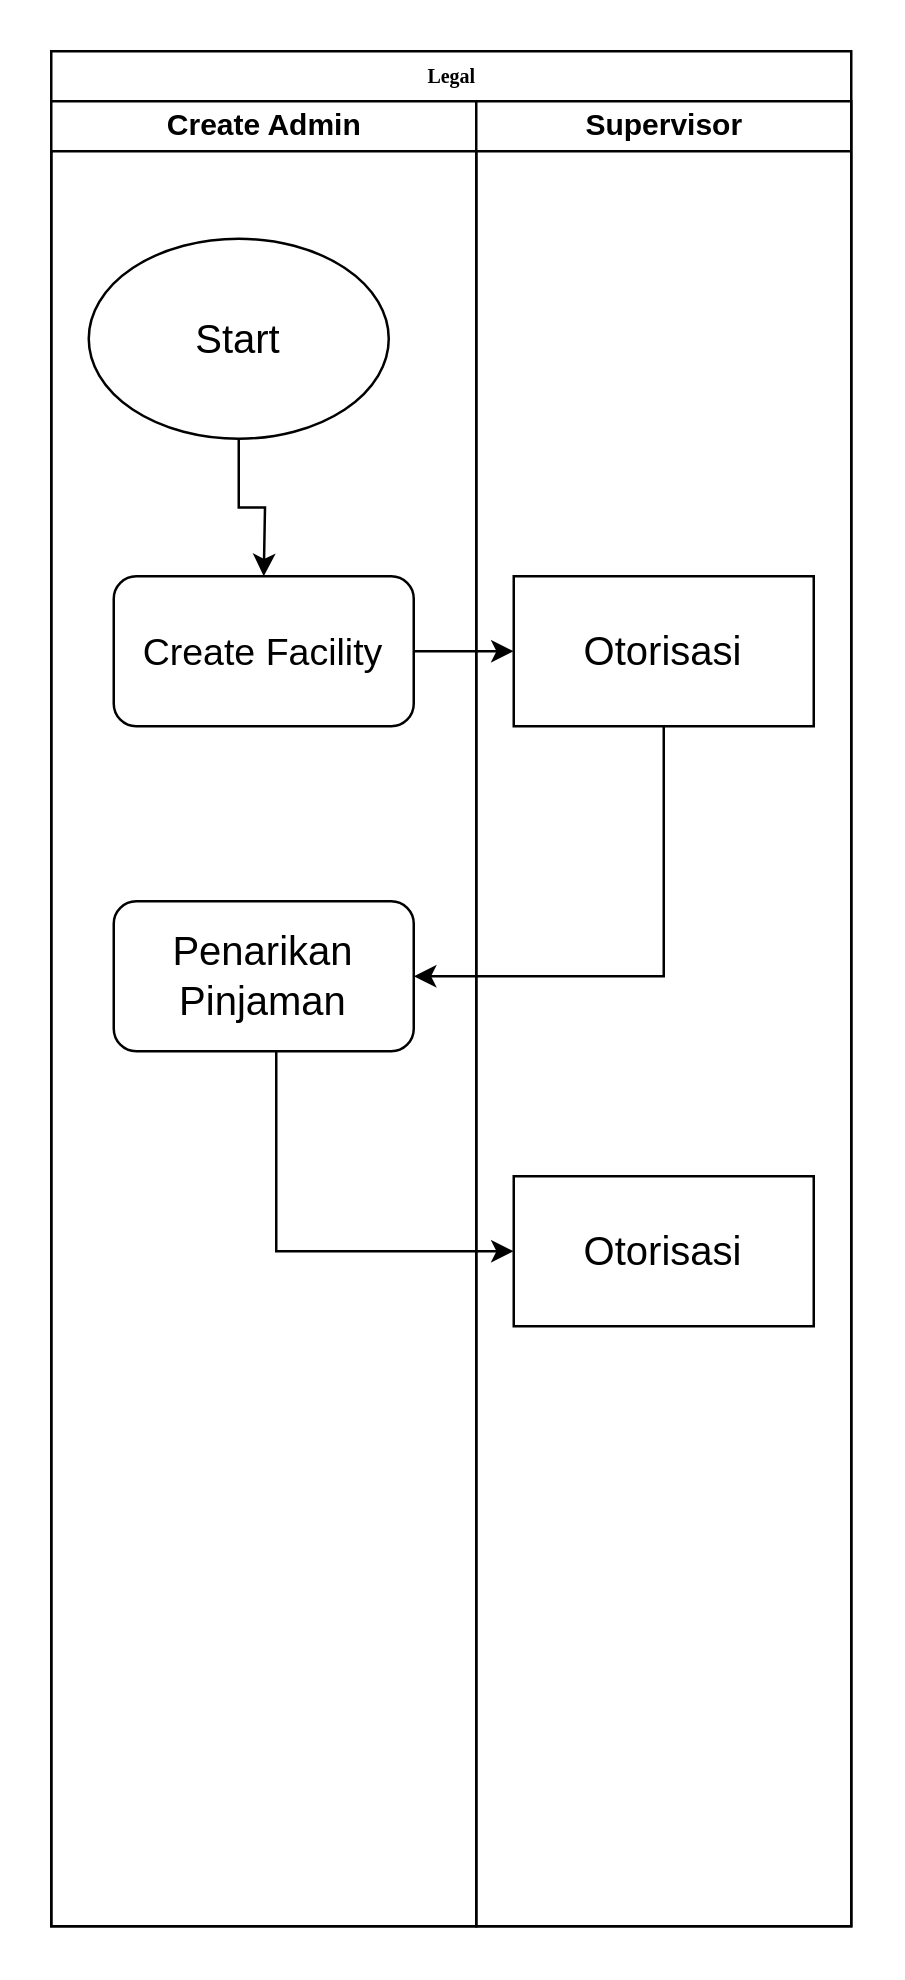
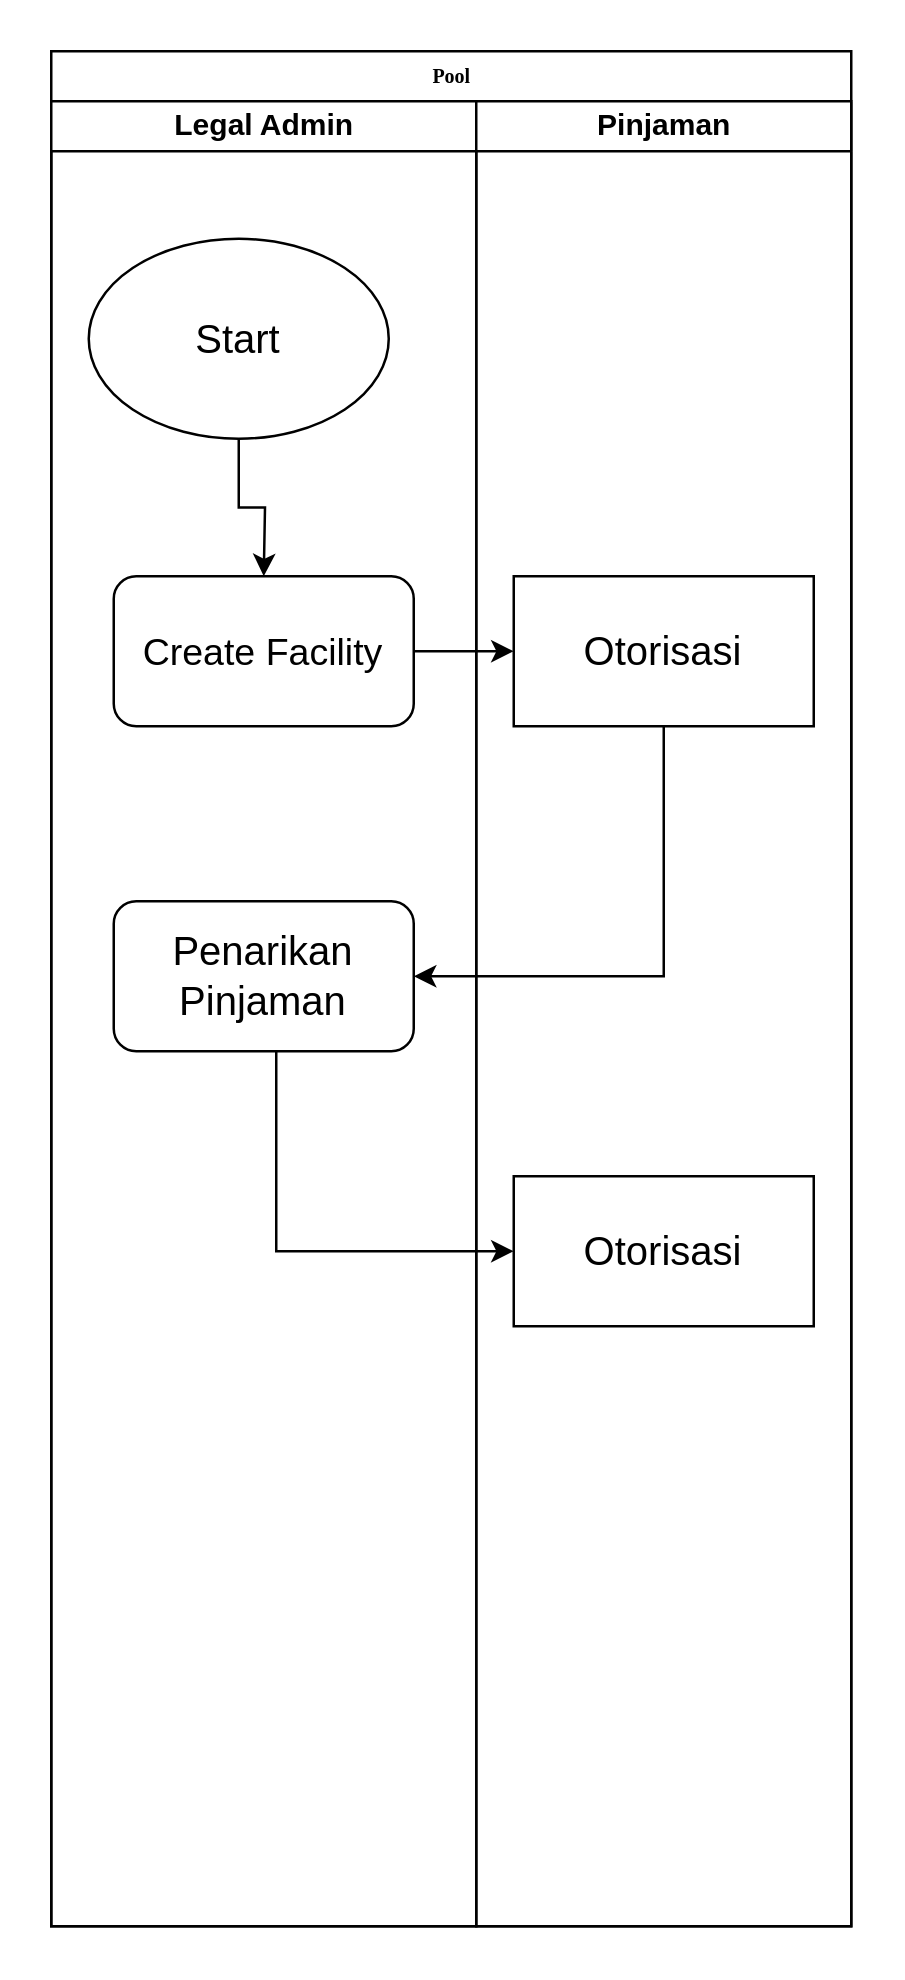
  <mxCell id="0" />
  <mxCell id="1" parent="0" />
- <mxCell id="2" value="Legal" style="swimlane;html=1;childLayout=stackLayout;startSize=20;rounded=0;shadow=0;labelBackgroundColor=none;strokeWidth=1;fontFamily=Verdana;fontSize=8;align=center;" parent="1" vertex="1"><mxGeometry x="20" y="20" width="320" height="750" as="geometry" /></mxCell>
- <mxCell id="3" value="Create Admin" style="swimlane;html=1;startSize=20;" parent="2" vertex="1"><mxGeometry y="20" width="170" height="730" as="geometry" /></mxCell>
+ <mxCell id="2" value="Pool" style="swimlane;html=1;childLayout=stackLayout;startSize=20;rounded=0;shadow=0;labelBackgroundColor=none;strokeWidth=1;fontFamily=Verdana;fontSize=8;align=center;" parent="1" vertex="1"><mxGeometry x="20" y="20" width="320" height="750" as="geometry" /></mxCell>
+ <mxCell id="3" value="Legal Admin" style="swimlane;html=1;startSize=20;" parent="2" vertex="1"><mxGeometry y="20" width="170" height="730" as="geometry" /></mxCell>
  <mxCell id="4" style="edgeStyle=orthogonalEdgeStyle;rounded=0;orthogonalLoop=1;jettySize=auto;html=1;entryX=0.5;entryY=0;entryDx=0;entryDy=0;" edge="1" parent="3" source="5"><mxGeometry relative="1" as="geometry"><mxPoint x="85" y="190" as="targetPoint" /></mxGeometry></mxCell>
  <mxCell id="5" value="&lt;font style=&quot;font-size: 16px&quot;&gt;Start&lt;/font&gt;" style="ellipse;whiteSpace=wrap;html=1;" vertex="1" parent="3"><mxGeometry x="15" y="55" width="120" height="80" as="geometry" /></mxCell>
  <mxCell id="6" value="&lt;font style=&quot;font-size: 15px&quot;&gt;Create Facility&lt;/font&gt;" style="whiteSpace=wrap;html=1;rounded=1;" vertex="1" parent="3"><mxGeometry x="25" y="190" width="120" height="60" as="geometry" /></mxCell>
  <mxCell id="7" value="&lt;font style=&quot;font-size: 16px&quot;&gt;Penarikan Pinjaman&lt;/font&gt;" style="whiteSpace=wrap;html=1;rounded=1;" vertex="1" parent="3"><mxGeometry x="25" y="320" width="120" height="60" as="geometry" /></mxCell>
  <mxCell id="8" style="edgeStyle=orthogonalEdgeStyle;rounded=0;orthogonalLoop=1;jettySize=auto;html=1;exitX=0.5;exitY=1;exitDx=0;exitDy=0;" edge="1" parent="3" target="12"><mxGeometry relative="1" as="geometry"><mxPoint x="220" y="480" as="targetPoint" /><mxPoint x="90" y="380" as="sourcePoint" /><Array as="points"><mxPoint x="90" y="460" /></Array></mxGeometry></mxCell>
- <mxCell id="9" value="Supervisor" style="swimlane;html=1;startSize=20;" parent="2" vertex="1"><mxGeometry x="170" y="20" width="150" height="730" as="geometry" /></mxCell>
+ <mxCell id="9" value="Pinjaman" style="swimlane;html=1;startSize=20;" parent="2" vertex="1"><mxGeometry x="170" y="20" width="150" height="730" as="geometry" /></mxCell>
  <mxCell id="10" value="&lt;font style=&quot;font-size: 16px&quot;&gt;Otorisasi&lt;/font&gt;" style="rounded=0;whiteSpace=wrap;html=1;" vertex="1" parent="9"><mxGeometry x="15" y="190" width="120" height="60" as="geometry" /></mxCell>
  <mxCell id="11" style="edgeStyle=orthogonalEdgeStyle;rounded=0;orthogonalLoop=1;jettySize=auto;html=1;exitX=0.5;exitY=1;exitDx=0;exitDy=0;" edge="1" parent="9" source="10"><mxGeometry relative="1" as="geometry"><mxPoint x="-25" y="350" as="targetPoint" /><mxPoint x="70" y="270" as="sourcePoint" /><Array as="points"><mxPoint x="75" y="350" /></Array></mxGeometry></mxCell>
  <mxCell id="12" value="&lt;font style=&quot;font-size: 16px&quot;&gt;Otorisasi&lt;/font&gt;" style="rounded=0;whiteSpace=wrap;html=1;" vertex="1" parent="9"><mxGeometry x="15" y="430" width="120" height="60" as="geometry" /></mxCell>
  <mxCell id="13" style="edgeStyle=orthogonalEdgeStyle;rounded=0;orthogonalLoop=1;jettySize=auto;html=1;" edge="1" parent="2" source="6" target="10"><mxGeometry relative="1" as="geometry" /></mxCell>
